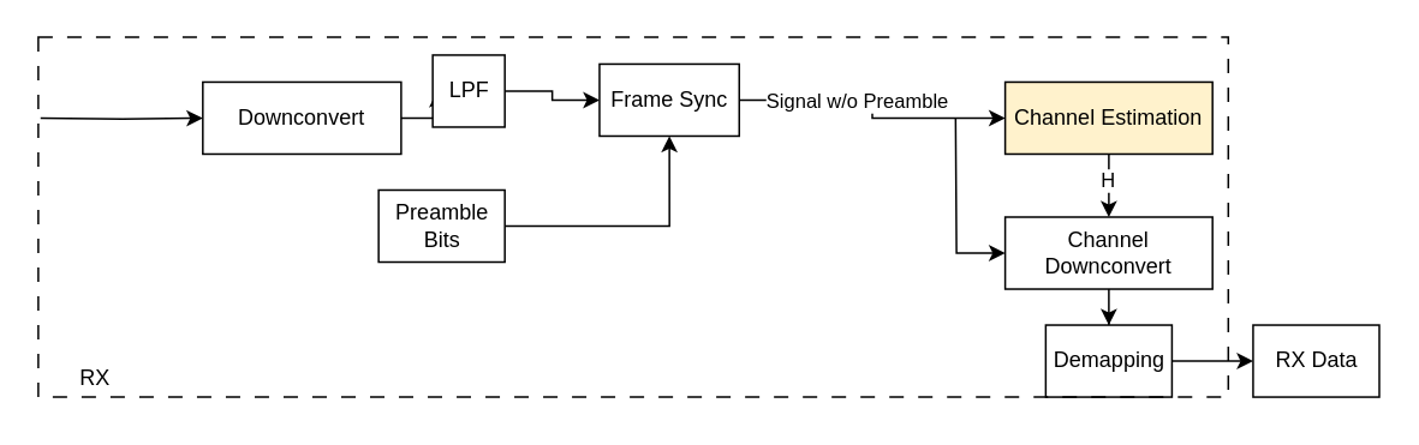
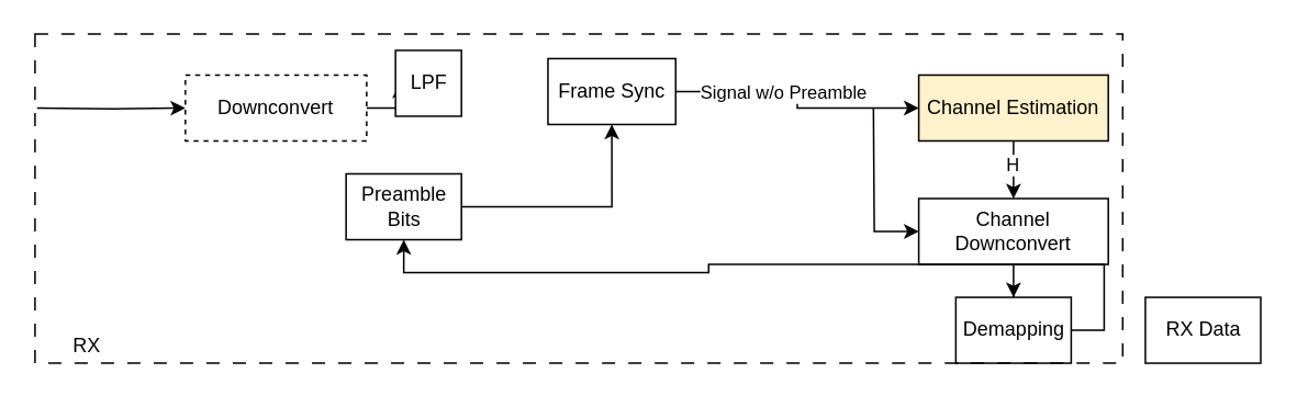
  <mxCell id="0" />
  <mxCell id="1" parent="0" />
  <mxCell id="2" style="edgeStyle=orthogonalEdgeStyle;rounded=0;orthogonalLoop=1;jettySize=auto;html=1;entryX=0;entryY=0.5;entryDx=0;entryDy=0;" parent="1" target="4" edge="1"><mxGeometry relative="1" as="geometry"><mxPoint x="22" y="65" as="sourcePoint" /></mxGeometry></mxCell>
  <mxCell id="3" value="" style="edgeStyle=orthogonalEdgeStyle;rounded=0;orthogonalLoop=1;jettySize=auto;html=1;" parent="1" source="4" target="6" edge="1"><mxGeometry relative="1" as="geometry" /></mxCell>
- <mxCell id="4" value="Downconvert" style="whiteSpace=wrap;html=1;" parent="1" vertex="1"><mxGeometry x="112" y="45" width="110" height="40" as="geometry" /></mxCell>
- <mxCell id="5" value="" style="edgeStyle=orthogonalEdgeStyle;rounded=0;orthogonalLoop=1;jettySize=auto;html=1;" parent="1" source="6" target="9" edge="1"><mxGeometry relative="1" as="geometry" /></mxCell>
+ <mxCell id="4" value="Downconvert" style="whiteSpace=wrap;html=1;dashed=1;" parent="1" vertex="1"><mxGeometry x="112" y="45" width="110" height="40" as="geometry" /></mxCell>
  <mxCell id="6" value="LPF" style="whiteSpace=wrap;html=1;" parent="1" vertex="1"><mxGeometry x="239.5" y="30" width="40" height="40" as="geometry" /></mxCell>
  <mxCell id="7" style="edgeStyle=orthogonalEdgeStyle;rounded=0;orthogonalLoop=1;jettySize=auto;html=1;exitX=1;exitY=0.5;exitDx=0;exitDy=0;entryX=0;entryY=0.5;entryDx=0;entryDy=0;" parent="1" source="9" target="14" edge="1"><mxGeometry relative="1" as="geometry"><mxPoint x="529.5" y="75" as="targetPoint" /></mxGeometry></mxCell>
  <mxCell id="8" value="Signal w/o Preamble" style="edgeLabel;html=1;align=center;verticalAlign=middle;resizable=0;points=[];" parent="7" vertex="1" connectable="0"><mxGeometry x="-0.174" relative="1" as="geometry"><mxPoint as="offset" /></mxGeometry></mxCell>
  <mxCell id="9" value="Frame Sync" style="whiteSpace=wrap;html=1;" parent="1" vertex="1"><mxGeometry x="332" y="35" width="77.5" height="40" as="geometry" /></mxCell>
  <mxCell id="10" style="edgeStyle=orthogonalEdgeStyle;rounded=0;orthogonalLoop=1;jettySize=auto;html=1;exitX=1;exitY=0.5;exitDx=0;exitDy=0;entryX=0.5;entryY=1;entryDx=0;entryDy=0;" parent="1" source="11" target="9" edge="1"><mxGeometry relative="1" as="geometry" /></mxCell>
  <mxCell id="11" value="Preamble Bits" style="rounded=0;whiteSpace=wrap;html=1;" parent="1" vertex="1"><mxGeometry x="209.5" y="105" width="70" height="40" as="geometry" /></mxCell>
  <mxCell id="12" style="edgeStyle=orthogonalEdgeStyle;rounded=0;orthogonalLoop=1;jettySize=auto;html=1;exitX=0.5;exitY=1;exitDx=0;exitDy=0;entryX=0.5;entryY=0;entryDx=0;entryDy=0;" parent="1" source="14" target="17" edge="1"><mxGeometry relative="1" as="geometry"><mxPoint x="614.5" y="125" as="targetPoint" /></mxGeometry></mxCell>
  <mxCell id="13" value="H" style="edgeLabel;html=1;align=center;verticalAlign=middle;resizable=0;points=[];" parent="12" vertex="1" connectable="0"><mxGeometry x="-0.177" y="-1" relative="1" as="geometry"><mxPoint as="offset" /></mxGeometry></mxCell>
  <mxCell id="14" value="Channel Estimation" style="whiteSpace=wrap;html=1;fillColor=#fff2cc;" parent="1" vertex="1"><mxGeometry x="557" y="45" width="115" height="40" as="geometry" /></mxCell>
  <mxCell id="15" style="edgeStyle=orthogonalEdgeStyle;rounded=0;orthogonalLoop=1;jettySize=auto;html=1;exitX=0;exitY=0.5;exitDx=0;exitDy=0;endArrow=none;endFill=0;startArrow=classic;startFill=1;" parent="1" source="17" edge="1"><mxGeometry relative="1" as="geometry"><mxPoint x="529.5" y="65" as="targetPoint" /></mxGeometry></mxCell>
  <mxCell id="16" value="" style="edgeStyle=orthogonalEdgeStyle;rounded=0;orthogonalLoop=1;jettySize=auto;html=1;" parent="1" source="17" target="19" edge="1"><mxGeometry relative="1" as="geometry" /></mxCell>
  <mxCell id="17" value="Channel Downconvert" style="whiteSpace=wrap;html=1;" parent="1" vertex="1"><mxGeometry x="557" y="120" width="115" height="40" as="geometry" /></mxCell>
- <mxCell id="18" style="edgeStyle=orthogonalEdgeStyle;rounded=0;orthogonalLoop=1;jettySize=auto;html=1;exitX=1;exitY=0.5;exitDx=0;exitDy=0;entryX=0;entryY=0.5;entryDx=0;entryDy=0;" parent="1" source="19" target="20" edge="1"><mxGeometry relative="1" as="geometry" /></mxCell>
+ <mxCell id="18" style="edgeStyle=orthogonalEdgeStyle;rounded=0;orthogonalLoop=1;jettySize=auto;html=1;exitX=1;exitY=0.5;exitDx=0;exitDy=0;" parent="1" source="19" target="11" edge="1"><mxGeometry relative="1" as="geometry" /></mxCell>
  <mxCell id="19" value="Demapping" style="rounded=0;whiteSpace=wrap;html=1;" parent="1" vertex="1"><mxGeometry x="579.5" y="180" width="70" height="40" as="geometry" /></mxCell>
  <mxCell id="20" value="RX Data" style="rounded=0;whiteSpace=wrap;html=1;" parent="1" vertex="1"><mxGeometry x="694.5" y="180" width="70" height="40" as="geometry" /></mxCell>
  <mxCell id="21" value="RX" style="text;html=1;align=center;verticalAlign=middle;resizable=0;points=[];autosize=1;strokeColor=none;fillColor=none;" parent="1" vertex="1"><mxGeometry x="32" y="195" width="40" height="30" as="geometry" /></mxCell>
  <mxCell id="22" value="" style="rounded=0;whiteSpace=wrap;html=1;fillColor=none;dashed=1;dashPattern=8 8;" parent="1" vertex="1"><mxGeometry x="20.75" y="20" width="660" height="200" as="geometry" /></mxCell>
